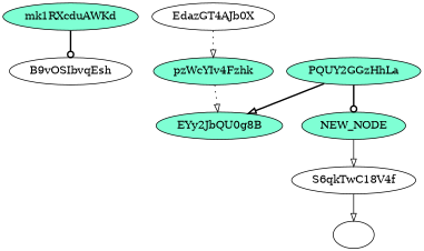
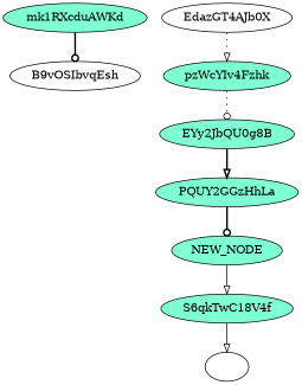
  strict digraph {
    node [fillcolor=aquamarine style=filled]
    edge [arrowhead=onormal style=bold]
    B9vOSIbvqEsh [fillcolor=white]
    mk1RXcduAWKd
    EdazGT4AJb0X [fillcolor=white]
    pzWcYIv4Fzhk
    EYy2JbQU0g8B
    PQUY2GGzHhLa
    NEW_NODE
    "" [fillcolor=white]
-   S6qkTwC18V4f [fillcolor=white]
+   S6qkTwC18V4f
    mk1RXcduAWKd -> B9vOSIbvqEsh [arrowhead=odot]
    EdazGT4AJb0X -> pzWcYIv4Fzhk [style=dotted]
-   pzWcYIv4Fzhk -> EYy2JbQU0g8B [style=dotted]
-   PQUY2GGzHhLa -> EYy2JbQU0g8B
+   pzWcYIv4Fzhk -> EYy2JbQU0g8B [arrowhead=odot style=dotted]
+   EYy2JbQU0g8B -> PQUY2GGzHhLa
    PQUY2GGzHhLa -> NEW_NODE [arrowhead=odot]
    NEW_NODE -> S6qkTwC18V4f [style=solid]
    S6qkTwC18V4f -> "" [style=solid]
  }
